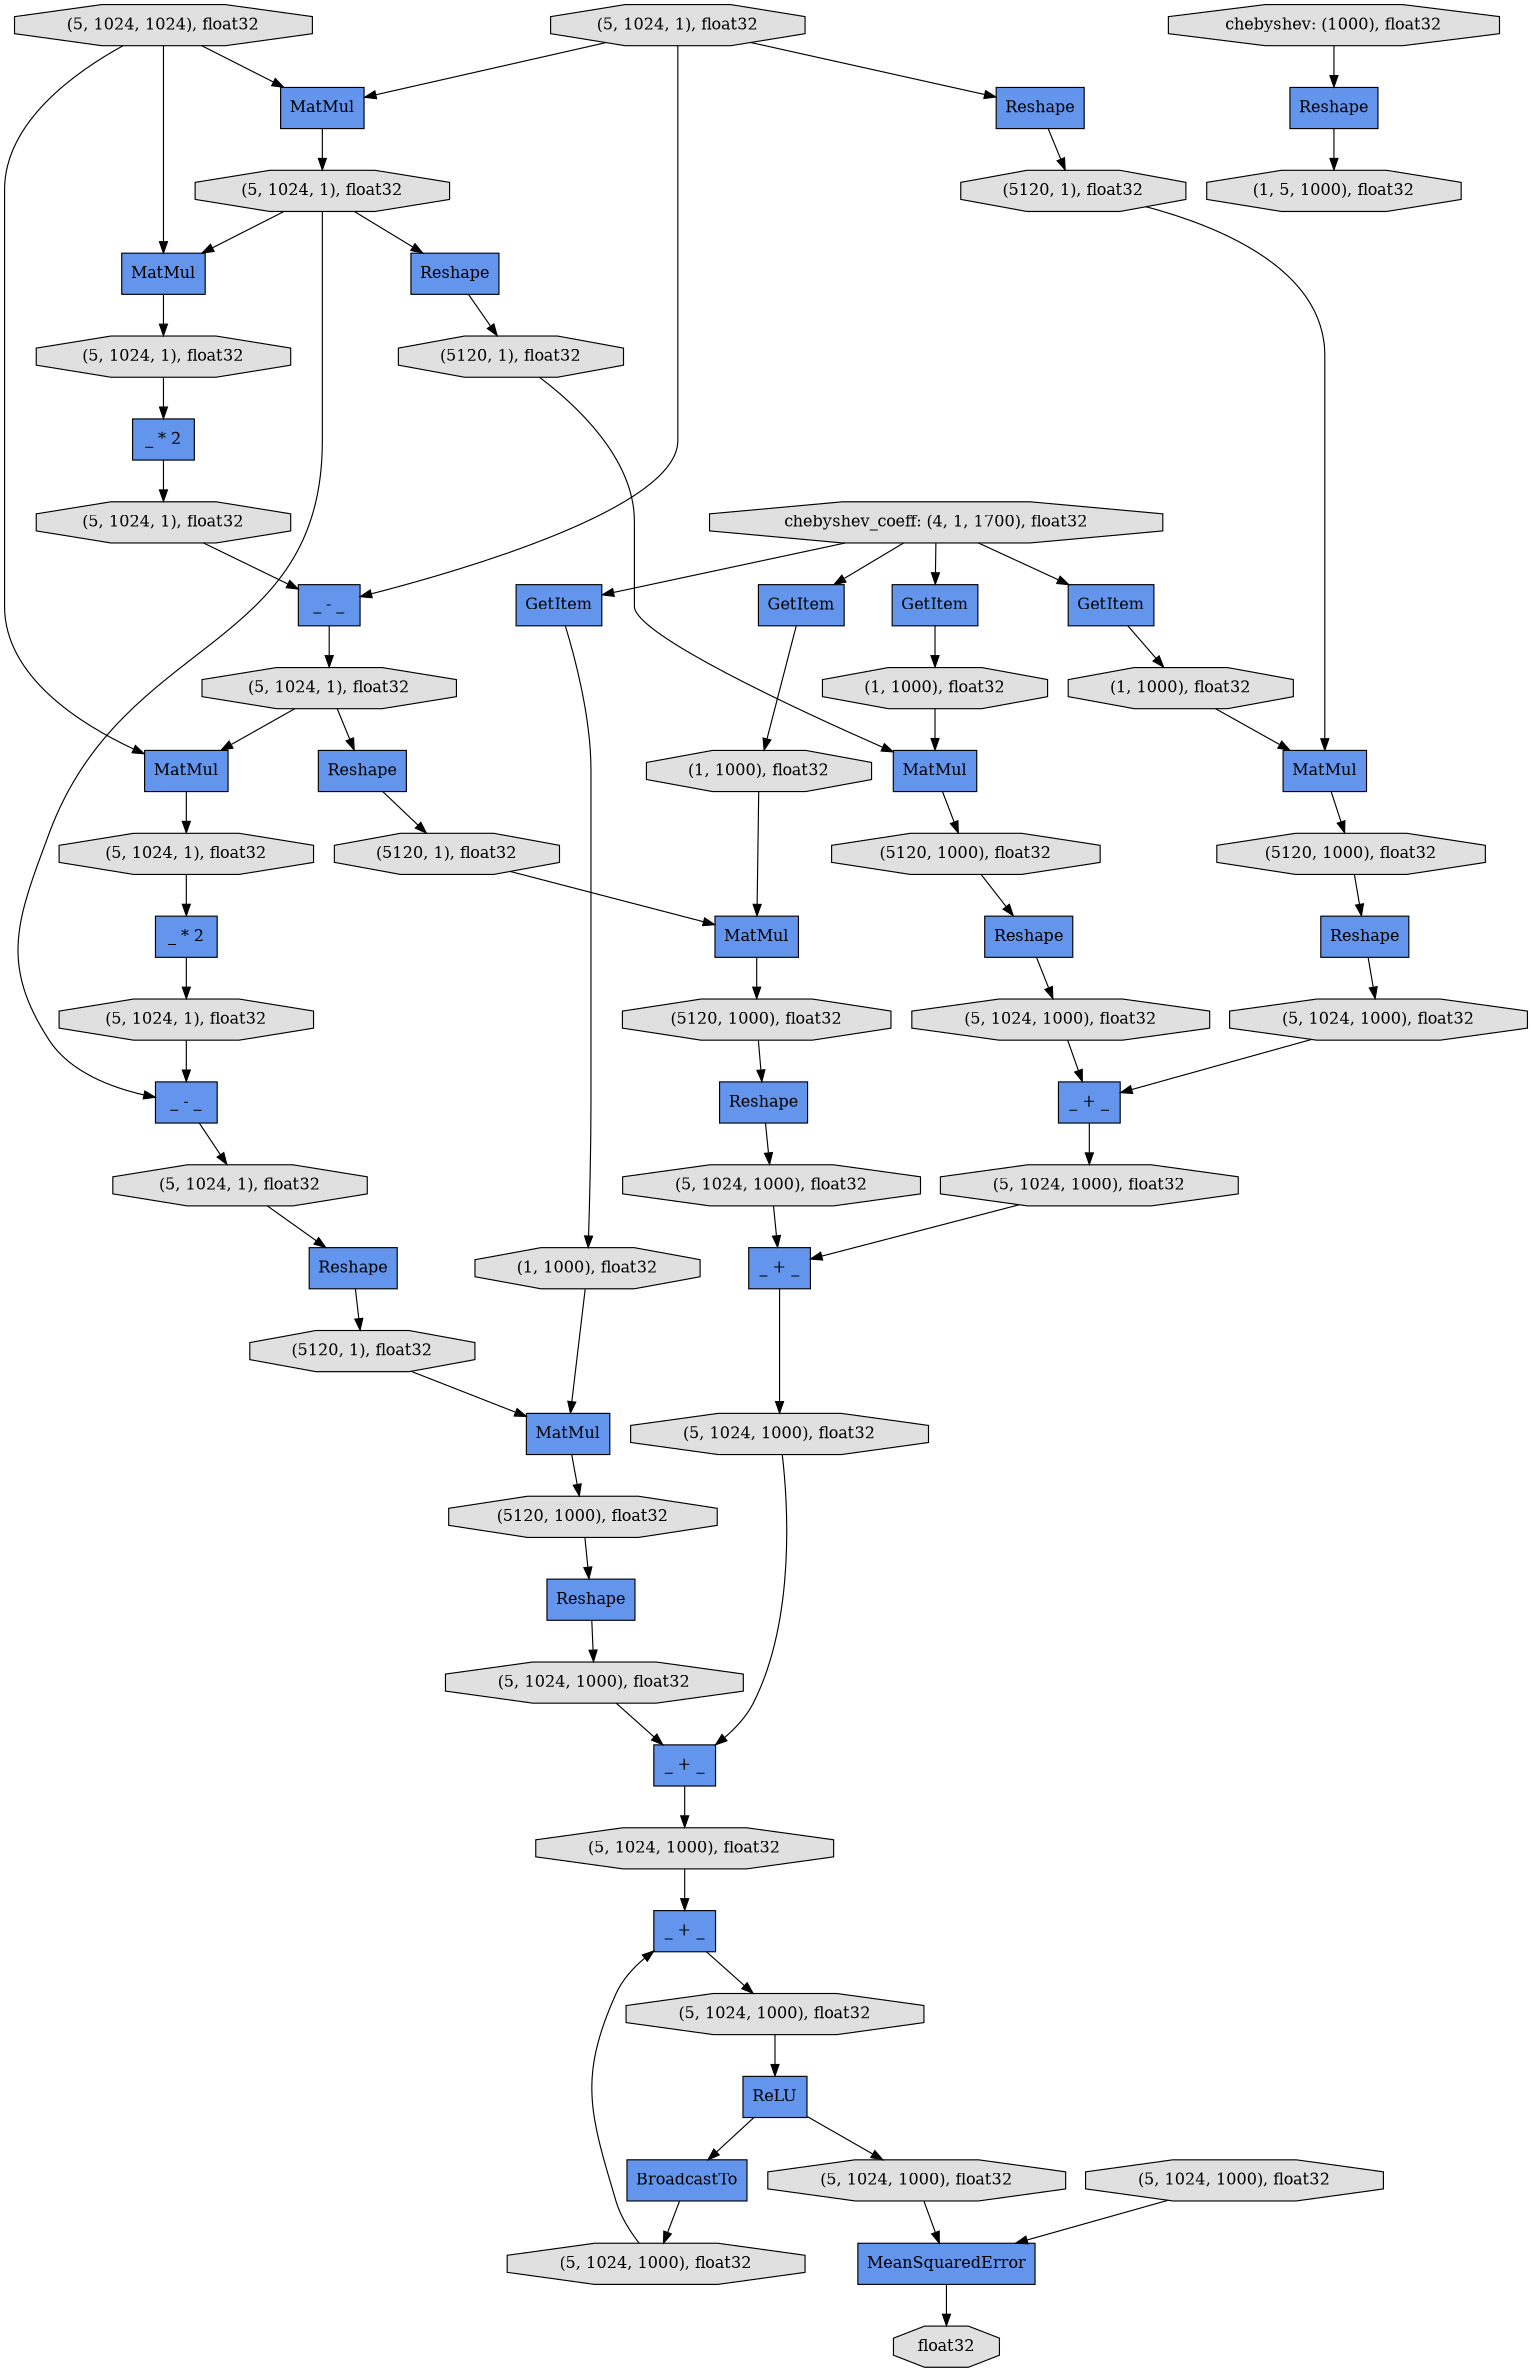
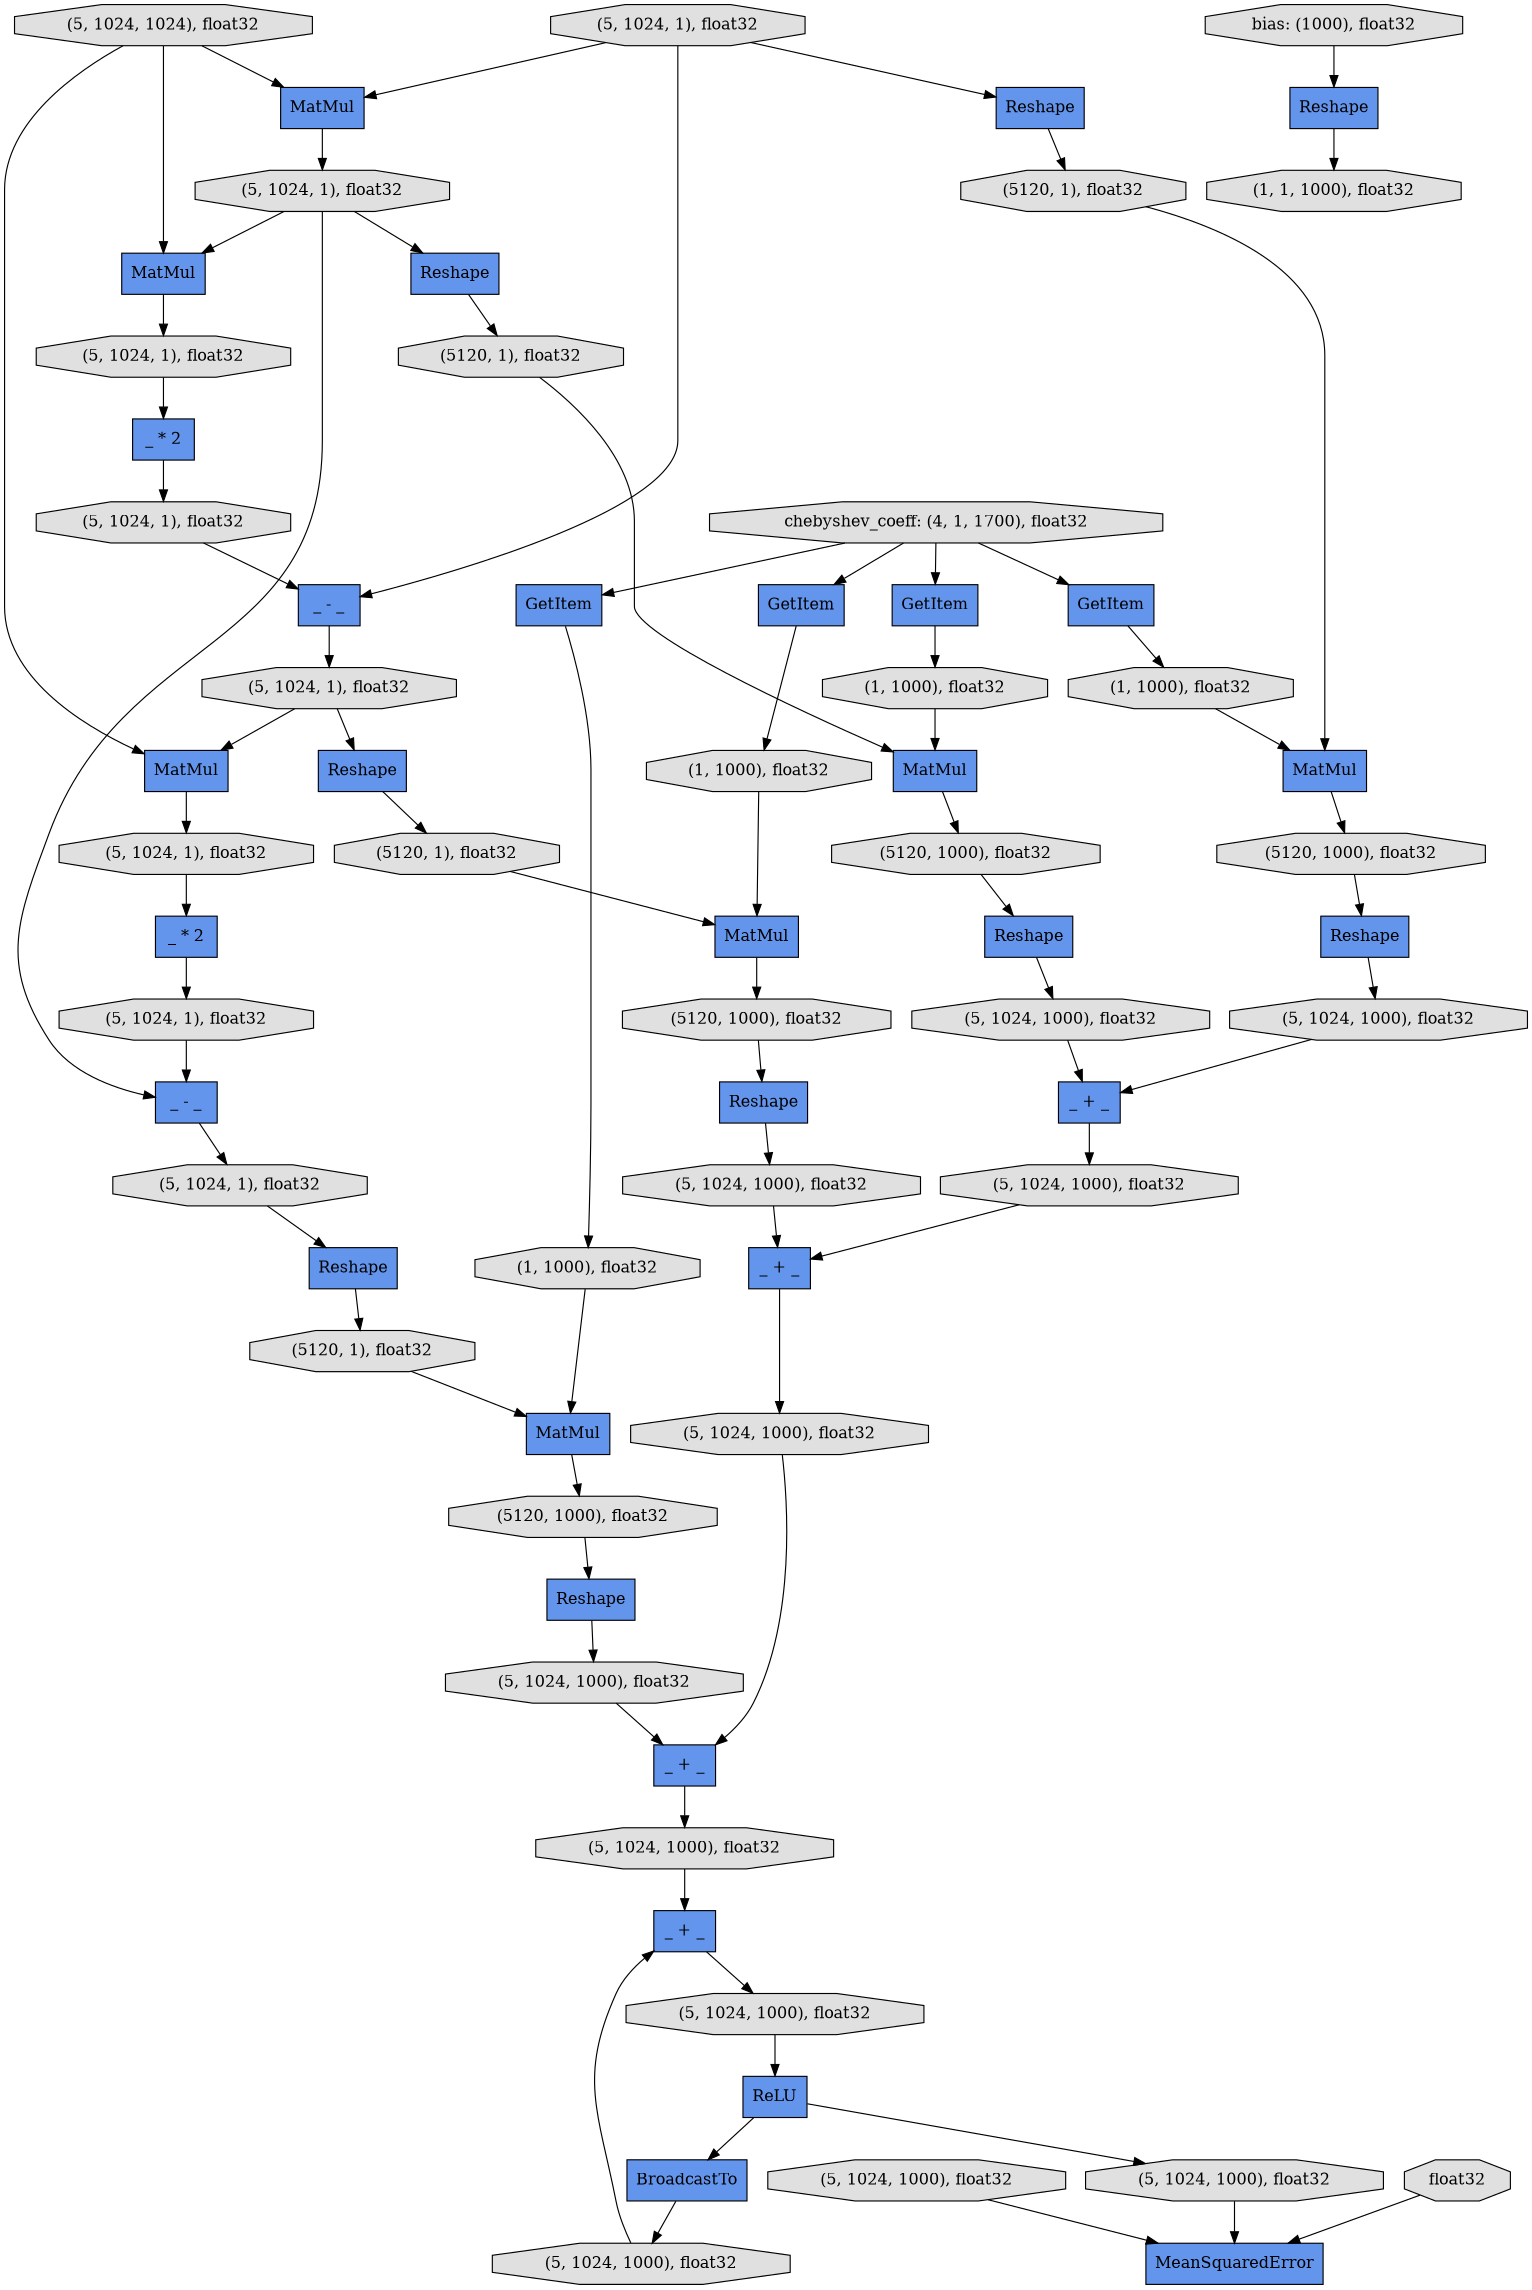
  digraph {
    rankdir=TB
    node [fillcolor="#E0E0E0" shape=octagon style=filled]
    n1 [label="(5120, 1000), float32"]
    n2 [fillcolor="#6495ED" label=Reshape shape=record]
    n3 [label="(5, 1024, 1000), float32"]
    n4 [fillcolor="#6495ED" label=MatMul shape=record]
    n5 [label="(5, 1024, 1), float32"]
    n6 [fillcolor="#6495ED" label="_ * 2" shape=record]
    n7 [fillcolor="#6495ED" label=Reshape shape=record]
    n8 [label="(5, 1024, 1000), float32"]
    n9 [fillcolor="#6495ED" label="_ + _" shape=record]
    n10 [label="(5, 1024, 1000), float32"]
    n11 [fillcolor="#6495ED" label="_ + _" shape=record]
    n12 [label="(5, 1024, 1000), float32"]
    n13 [fillcolor="#6495ED" label="_ + _" shape=record]
    n14 [label="(5, 1024, 1000), float32"]
    n15 [label="(5, 1024, 1), float32"]
    n16 [fillcolor="#6495ED" label="_ - _" shape=record]
-   n17 [label="(1, 5, 1000), float32"]
+   n17 [label="(1, 1, 1000), float32"]
    n18 [fillcolor="#6495ED" label=BroadcastTo shape=record]
    n19 [label="(5, 1024, 1000), float32"]
    n20 [label="(5, 1024, 1000), float32"]
    n21 [fillcolor="#6495ED" label=ReLU shape=record]
    n22 [label="(5, 1024, 1000), float32"]
    n23 [label="(5, 1024, 1), float32"]
    n24 [fillcolor="#6495ED" label="_ - _" shape=record]
    n25 [label="(5, 1024, 1), float32"]
    n26 [fillcolor="#6495ED" label=MeanSquaredError shape=record]
    n27 [label=float32]
    n28 [label="(5, 1024, 1000), float32"]
    n29 [label="(5, 1024, 1), float32"]
    n30 [fillcolor="#6495ED" label=Reshape shape=record]
    n31 [label="(1, 1000), float32"]
    n32 [fillcolor="#6495ED" label=MatMul shape=record]
    n33 [label="(5120, 1000), float32"]
    n34 [fillcolor="#6495ED" label=Reshape shape=record]
    n35 [label="(5120, 1), float32"]
    n36 [label="(5120, 1), float32"]
    n37 [fillcolor="#6495ED" label=MatMul shape=record]
    n38 [label="(5120, 1), float32"]
    n39 [label="(1, 1000), float32"]
    n40 [label="(5120, 1000), float32"]
    n41 [fillcolor="#6495ED" label=GetItem shape=record]
    n42 [label="(1, 1000), float32"]
    n43 [fillcolor="#6495ED" label=MatMul shape=record]
    n44 [fillcolor="#6495ED" label=Reshape shape=record]
    n45 [fillcolor="#6495ED" label=Reshape shape=record]
    n46 [label="(5, 1024, 1000), float32"]
    n47 [label="(5, 1024, 1024), float32"]
    n48 [fillcolor="#6495ED" label=MatMul shape=record]
    n49 [fillcolor="#6495ED" label=MatMul shape=record]
    n50 [label="(5, 1024, 1), float32"]
    n51 [label="(5, 1024, 1), float32"]
    n52 [label="(5, 1024, 1000), float32"]
    n53 [label="(5, 1024, 1), float32"]
    n54 [fillcolor="#6495ED" label=Reshape shape=record]
    n55 [label="(5120, 1), float32"]
    n56 [fillcolor="#6495ED" label="_ + _" shape=record]
    n57 [fillcolor="#6495ED" label=MatMul shape=record]
    n58 [fillcolor="#6495ED" label=GetItem shape=record]
    n59 [label="(5120, 1000), float32"]
    n60 [label="chebyshev_coeff: (4, 1, 1700), float32"]
    n61 [fillcolor="#6495ED" label=GetItem shape=record]
    n62 [fillcolor="#6495ED" label=GetItem shape=record]
    n63 [label="(1, 1000), float32"]
    n64 [fillcolor="#6495ED" label=Reshape shape=record]
    n65 [fillcolor="#6495ED" label="_ * 2" shape=record]
    n66 [fillcolor="#6495ED" label=Reshape shape=record]
-   n67 [label="chebyshev: (1000), float32"]
+   n67 [label="bias: (1000), float32"]
    n1 -> n2
    n2 -> n3
    n3 -> n13
    n4 -> n5
    n5 -> n6
    n6 -> n15
    n7 -> n8
    n8 -> n9
    n9 -> n28
    n10 -> n11
    n11 -> n12
    n12 -> n13
    n13 -> n14
    n14 -> n9
    n15 -> n16
    n16 -> n29
    n18 -> n19
    n19 -> n56
    n20 -> n21
    n21 -> n18
    n21 -> n22
    n22 -> n26
    n23 -> n24
    n24 -> n25
    n25 -> n4
    n25 -> n34
-   n26 -> n27
+   n27 -> n26
    n28 -> n56
    n29 -> n30
    n30 -> n36
    n31 -> n32
    n32 -> n33
    n33 -> n44
    n34 -> n35
    n35 -> n57
    n36 -> n37
    n37 -> n40
    n38 -> n32
    n39 -> n37
    n40 -> n7
    n41 -> n42
    n42 -> n43
    n43 -> n59
    n44 -> n46
    n45 -> n17
    n46 -> n11
    n47 -> n4
    n47 -> n48
    n47 -> n49
    n48 -> n50
    n49 -> n51
    n50 -> n16
    n50 -> n49
    n50 -> n64
    n51 -> n65
    n52 -> n26
    n53 -> n24
    n53 -> n48
    n53 -> n54
    n54 -> n55
    n55 -> n43
    n56 -> n20
    n57 -> n1
    n58 -> n39
    n59 -> n66
    n60 -> n41
    n60 -> n58
    n60 -> n61
    n60 -> n62
    n61 -> n63
    n62 -> n31
    n63 -> n57
    n64 -> n38
    n65 -> n23
    n66 -> n10
    n67 -> n45
  }
